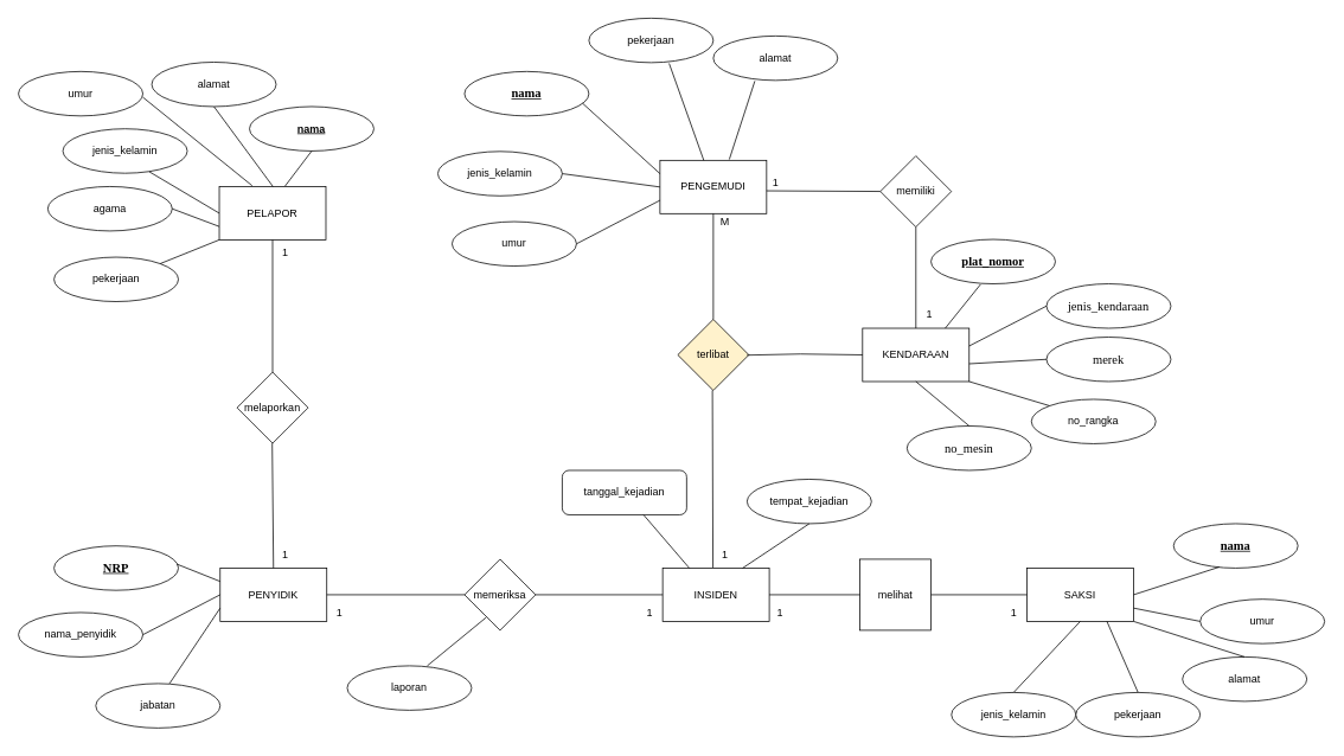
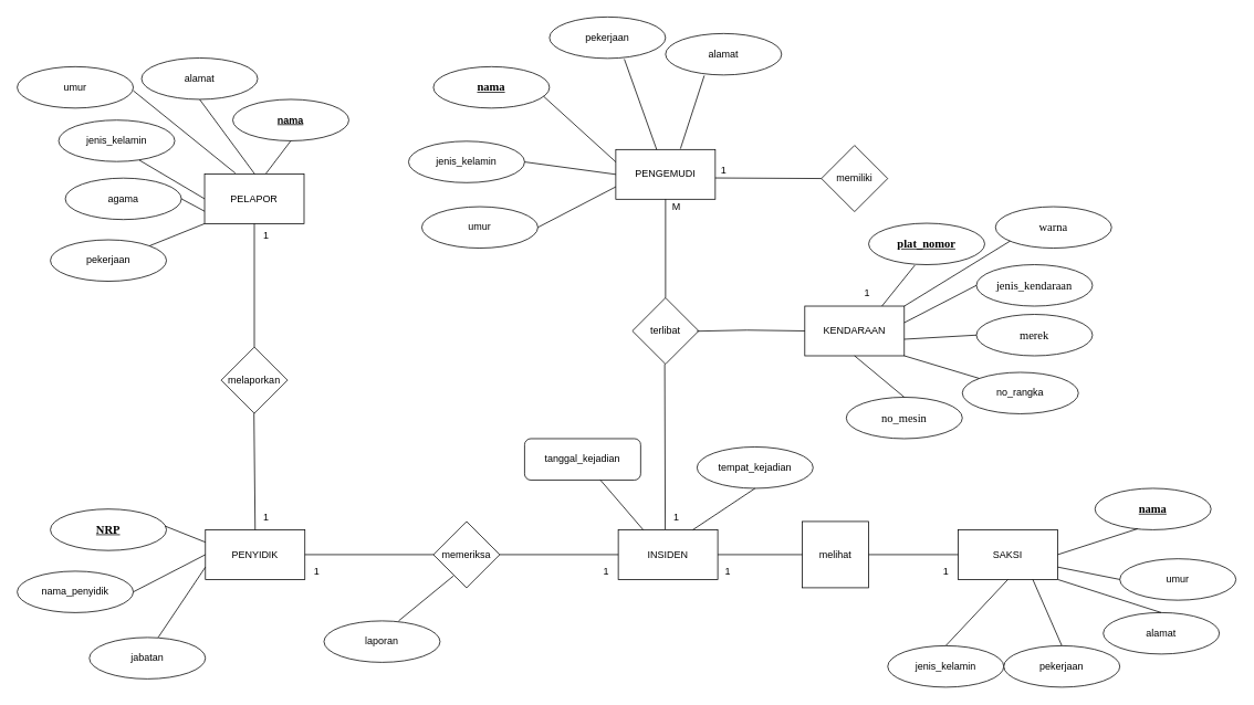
  <mxCell id="0" />
  <mxCell id="1" parent="0" />
  <mxCell id="2" value="melaporkan" style="rhombus;whiteSpace=wrap;html=1;" parent="1" vertex="1"><mxGeometry x="266" y="418.5" width="80" height="80" as="geometry" /></mxCell>
  <mxCell id="3" value="PELAPOR" style="rounded=0;whiteSpace=wrap;html=1;" parent="1" vertex="1"><mxGeometry x="246" y="209.5" width="120" height="60" as="geometry" /></mxCell>
  <mxCell id="4" value="PENYIDIK" style="rounded=0;whiteSpace=wrap;html=1;" parent="1" vertex="1"><mxGeometry x="247" y="639" width="120" height="60" as="geometry" /></mxCell>
  <mxCell id="5" value="INSIDEN" style="rounded=0;whiteSpace=wrap;html=1;" parent="1" vertex="1"><mxGeometry x="745" y="639" width="120" height="60" as="geometry" /></mxCell>
  <mxCell id="6" value="PENGEMUDI" style="rounded=0;whiteSpace=wrap;html=1;" parent="1" vertex="1"><mxGeometry x="742" y="180" width="120" height="60" as="geometry" /></mxCell>
  <mxCell id="7" value="KENDARAAN" style="rounded=0;whiteSpace=wrap;html=1;" parent="1" vertex="1"><mxGeometry x="970" y="369" width="120" height="60" as="geometry" /></mxCell>
  <mxCell id="8" value="SAKSI" style="rounded=0;whiteSpace=wrap;html=1;" parent="1" vertex="1"><mxGeometry x="1155" y="639" width="120" height="60" as="geometry" /></mxCell>
  <mxCell id="9" value="melihat" style="whiteSpace=wrap;html=1;rounded=0;" parent="1" vertex="1"><mxGeometry x="967" y="629" width="80" height="80" as="geometry" /></mxCell>
  <mxCell id="10" value="memeriksa" style="rhombus;whiteSpace=wrap;html=1;" parent="1" vertex="1"><mxGeometry x="522" y="629" width="80" height="80" as="geometry" /></mxCell>
  <mxCell id="11" value="" style="endArrow=none;html=1;rounded=0;exitX=1;exitY=0.5;exitDx=0;exitDy=0;entryX=0;entryY=0.5;entryDx=0;entryDy=0;" parent="1" edge="1" target="5" source="10"><mxGeometry width="50" height="50" relative="1" as="geometry"><mxPoint x="605" y="678.72" as="sourcePoint" /><mxPoint x="740" y="669" as="targetPoint" /></mxGeometry></mxCell>
  <mxCell id="12" value="" style="endArrow=none;html=1;rounded=0;entryX=0;entryY=0.5;entryDx=0;entryDy=0;" parent="1" target="10" edge="1" source="4"><mxGeometry x="-0.095" y="-50" width="50" height="50" relative="1" as="geometry"><mxPoint x="370" y="669" as="sourcePoint" /><mxPoint x="520" y="669" as="targetPoint" /><mxPoint as="offset" /></mxGeometry></mxCell>
  <mxCell id="13" value="&lt;h3 style=&quot;text-decoration-line: underline; font-family: &amp;quot;Times New Roman&amp;quot;; text-align: start;&quot;&gt;NRP&lt;/h3&gt;" style="ellipse;whiteSpace=wrap;html=1;" parent="1" vertex="1"><mxGeometry x="60" y="614" width="140" height="50" as="geometry" /></mxCell>
  <mxCell id="14" value="nama_penyidik" style="ellipse;whiteSpace=wrap;html=1;" parent="1" vertex="1"><mxGeometry x="20" y="689" width="140" height="50" as="geometry" /></mxCell>
- <mxCell id="15" value="agama" style="ellipse;whiteSpace=wrap;html=1;" parent="1" vertex="1"><mxGeometry x="53" y="209.5" width="140" height="50" as="geometry" /></mxCell>
+ <mxCell id="15" value="agama" style="ellipse;whiteSpace=wrap;html=1;" parent="1" vertex="1"><mxGeometry x="78" y="214.5" width="140" height="50" as="geometry" /></mxCell>
  <mxCell id="16" value="umur" style="ellipse;whiteSpace=wrap;html=1;" parent="1" vertex="1"><mxGeometry x="20" y="80" width="140" height="50" as="geometry" /></mxCell>
  <mxCell id="17" value="jenis_kelamin" style="ellipse;whiteSpace=wrap;html=1;" parent="1" vertex="1"><mxGeometry x="70" y="144.5" width="140" height="50" as="geometry" /></mxCell>
  <mxCell id="18" value="alamat" style="ellipse;whiteSpace=wrap;html=1;" parent="1" vertex="1"><mxGeometry x="170" y="69.5" width="140" height="50" as="geometry" /></mxCell>
  <mxCell id="19" value="pekerjaan" style="ellipse;whiteSpace=wrap;html=1;" parent="1" vertex="1"><mxGeometry x="60" y="289" width="140" height="50" as="geometry" /></mxCell>
  <mxCell id="20" value="" style="endArrow=none;html=1;rounded=0;" parent="1" edge="1"><mxGeometry width="50" height="50" relative="1" as="geometry"><mxPoint x="160" y="109" as="sourcePoint" /><mxPoint x="283" y="208.5" as="targetPoint" /></mxGeometry></mxCell>
  <mxCell id="21" value="" style="endArrow=none;html=1;rounded=0;exitX=1;exitY=0;exitDx=0;exitDy=0;entryX=0;entryY=1;entryDx=0;entryDy=0;" parent="1" target="3" edge="1" source="19"><mxGeometry width="50" height="50" relative="1" as="geometry"><mxPoint x="483" y="329.5" as="sourcePoint" /><mxPoint x="270" y="269" as="targetPoint" /></mxGeometry></mxCell>
  <mxCell id="22" value="" style="endArrow=none;html=1;rounded=0;entryX=1;entryY=0.5;entryDx=0;entryDy=0;exitX=0;exitY=0.5;exitDx=0;exitDy=0;" parent="1" source="4" edge="1" target="14"><mxGeometry width="50" height="50" relative="1" as="geometry"><mxPoint x="297" y="639" as="sourcePoint" /><mxPoint x="237" y="589" as="targetPoint" /></mxGeometry></mxCell>
  <mxCell id="23" value="jabatan" style="ellipse;whiteSpace=wrap;html=1;" parent="1" vertex="1"><mxGeometry x="107" y="769" width="140" height="50" as="geometry" /></mxCell>
  <mxCell id="24" value="" style="endArrow=none;html=1;rounded=0;entryX=0;entryY=0.75;entryDx=0;entryDy=0;" parent="1" target="4" edge="1"><mxGeometry width="50" height="50" relative="1" as="geometry"><mxPoint x="190" y="769" as="sourcePoint" /><mxPoint x="414" y="559" as="targetPoint" /></mxGeometry></mxCell>
  <mxCell id="25" value="umur" style="ellipse;whiteSpace=wrap;html=1;" parent="1" vertex="1"><mxGeometry x="1350" y="674" width="140" height="50" as="geometry" /></mxCell>
  <mxCell id="26" value="&lt;h3 style=&quot;text-decoration-line: underline; font-family: &amp;quot;Times New Roman&amp;quot;; text-align: start;&quot;&gt;nama&lt;/h3&gt;" style="ellipse;whiteSpace=wrap;html=1;" parent="1" vertex="1"><mxGeometry x="1320" y="589" width="140" height="50" as="geometry" /></mxCell>
  <mxCell id="27" value="&lt;b&gt;&lt;u&gt;nama&lt;/u&gt;&lt;/b&gt;" style="ellipse;whiteSpace=wrap;html=1;" parent="1" vertex="1"><mxGeometry x="280" y="119.5" width="140" height="50" as="geometry" /></mxCell>
  <mxCell id="28" value="" style="endArrow=none;html=1;rounded=0;exitX=0.5;exitY=1;exitDx=0;exitDy=0;" parent="1" edge="1" source="27"><mxGeometry width="50" height="50" relative="1" as="geometry"><mxPoint x="106" y="129.5" as="sourcePoint" /><mxPoint x="320" y="209" as="targetPoint" /></mxGeometry></mxCell>
- <mxCell id="29" value="terlibat" style="rhombus;whiteSpace=wrap;html=1;fillColor=#fff2cc;" parent="1" vertex="1"><mxGeometry x="762" y="359" width="80" height="80" as="geometry" /></mxCell>
+ <mxCell id="29" value="terlibat" style="rhombus;whiteSpace=wrap;html=1;" parent="1" vertex="1"><mxGeometry x="762" y="359" width="80" height="80" as="geometry" /></mxCell>
  <mxCell id="30" value="jenis_kelamin" style="ellipse;whiteSpace=wrap;html=1;" parent="1" vertex="1"><mxGeometry x="1070" y="779" width="140" height="50" as="geometry" /></mxCell>
  <mxCell id="31" value="alamat" style="ellipse;whiteSpace=wrap;html=1;" parent="1" vertex="1"><mxGeometry x="1330" y="739" width="140" height="50" as="geometry" /></mxCell>
  <mxCell id="32" value="" style="endArrow=none;html=1;rounded=0;exitX=1;exitY=0.75;exitDx=0;exitDy=0;" parent="1" source="8" edge="1"><mxGeometry width="50" height="50" relative="1" as="geometry"><mxPoint x="1270" y="699" as="sourcePoint" /><mxPoint x="1350" y="699" as="targetPoint" /></mxGeometry></mxCell>
  <mxCell id="33" value="" style="endArrow=none;html=1;rounded=0;exitX=0.5;exitY=1;exitDx=0;exitDy=0;entryX=0.5;entryY=0;entryDx=0;entryDy=0;" parent="1" source="8" target="30" edge="1"><mxGeometry width="50" height="50" relative="1" as="geometry"><mxPoint x="1170" y="849" as="sourcePoint" /><mxPoint x="1100" as="targetPoint" y="799" /></mxGeometry></mxCell>
  <mxCell id="34" value="" style="endArrow=none;html=1;rounded=0;exitX=0.5;exitY=0;exitDx=0;exitDy=0;entryX=1;entryY=1;entryDx=0;entryDy=0;" parent="1" source="31" edge="1" target="8"><mxGeometry width="50" height="50" relative="1" as="geometry"><mxPoint x="1260" y="759" as="sourcePoint" /><mxPoint x="1190" y="709" as="targetPoint" /></mxGeometry></mxCell>
  <mxCell id="35" value="pekerjaan" style="ellipse;whiteSpace=wrap;html=1;" parent="1" vertex="1"><mxGeometry x="1210" y="779" width="140" height="50" as="geometry" /></mxCell>
  <mxCell id="36" value="" style="endArrow=none;html=1;rounded=0;exitX=0.75;exitY=1;exitDx=0;exitDy=0;entryX=0.5;entryY=0;entryDx=0;entryDy=0;" parent="1" source="8" target="35" edge="1"><mxGeometry width="50" height="50" relative="1" as="geometry"><mxPoint x="1180.04" y="720.5" as="sourcePoint" /><mxPoint x="1110" y="794" as="targetPoint" /></mxGeometry></mxCell>
  <mxCell id="37" value="&lt;h3 style=&quot;text-decoration-line: underline; font-family: &amp;quot;Times New Roman&amp;quot;; text-align: start;&quot;&gt;nama&lt;/h3&gt;" style="ellipse;whiteSpace=wrap;html=1;" parent="1" vertex="1"><mxGeometry x="522" y="80" width="140" height="50" as="geometry" /></mxCell>
  <mxCell id="38" value="umur" style="ellipse;whiteSpace=wrap;html=1;" parent="1" vertex="1"><mxGeometry x="508" y="249" width="140" height="50" as="geometry" /></mxCell>
  <mxCell id="39" value="jenis_kelamin" style="ellipse;whiteSpace=wrap;html=1;" parent="1" vertex="1"><mxGeometry x="492" y="170" width="140" height="50" as="geometry" /></mxCell>
  <mxCell id="40" value="pekerjaan" style="ellipse;whiteSpace=wrap;html=1;" parent="1" vertex="1"><mxGeometry x="662" y="20" width="140" height="50" as="geometry" /></mxCell>
  <mxCell id="41" value="alamat" style="ellipse;whiteSpace=wrap;html=1;" parent="1" vertex="1"><mxGeometry x="802" y="40" width="140" height="50" as="geometry" /></mxCell>
  <mxCell id="42" value="" style="endArrow=none;html=1;rounded=0;exitX=0.949;exitY=0.716;exitDx=0;exitDy=0;exitPerimeter=0;entryX=0;entryY=0.25;entryDx=0;entryDy=0;" parent="1" source="37" target="6" edge="1"><mxGeometry width="50" height="50" relative="1" as="geometry"><mxPoint x="702" y="260" as="sourcePoint" /><mxPoint x="752" y="210" as="targetPoint" /></mxGeometry></mxCell>
  <mxCell id="43" value="" style="endArrow=none;html=1;rounded=0;exitX=1;exitY=0.5;exitDx=0;exitDy=0;entryX=0;entryY=0.5;entryDx=0;entryDy=0;" parent="1" source="39" target="6" edge="1"><mxGeometry width="50" height="50" relative="1" as="geometry"><mxPoint x="632" y="190" as="sourcePoint" /><mxPoint x="711.3" y="269.55" as="targetPoint" /></mxGeometry></mxCell>
  <mxCell id="44" value="" style="endArrow=none;html=1;rounded=0;entryX=0;entryY=0.75;entryDx=0;entryDy=0;exitX=1;exitY=0.5;exitDx=0;exitDy=0;" parent="1" target="6" edge="1" source="38"><mxGeometry width="50" height="50" relative="1" as="geometry"><mxPoint x="652" y="280" as="sourcePoint" /><mxPoint x="731.3" y="359.55" as="targetPoint" /></mxGeometry></mxCell>
  <mxCell id="45" value="" style="endArrow=none;html=1;rounded=0;exitX=0.645;exitY=1.018;exitDx=0;exitDy=0;exitPerimeter=0;" parent="1" target="6" edge="1" source="40"><mxGeometry width="50" height="50" relative="1" as="geometry"><mxPoint x="702" y="330" as="sourcePoint" /><mxPoint x="781.3" y="409.55" as="targetPoint" /></mxGeometry></mxCell>
  <mxCell id="46" value="" style="endArrow=none;html=1;rounded=0;entryX=0.334;entryY=1.014;entryDx=0;entryDy=0;entryPerimeter=0;" parent="1" target="41" edge="1"><mxGeometry width="50" height="50" relative="1" as="geometry"><mxPoint x="820" y="179" as="sourcePoint" /><mxPoint x="850" y="99" as="targetPoint" /></mxGeometry></mxCell>
  <mxCell id="47" value="&lt;h3 style=&quot;font-family: &amp;quot;Times New Roman&amp;quot;; text-align: start;&quot;&gt;&lt;span style=&quot;font-weight: 400;&quot;&gt;jenis_kendaraan&lt;/span&gt;&lt;/h3&gt;" style="ellipse;whiteSpace=wrap;html=1;" parent="1" vertex="1"><mxGeometry x="1177" y="319" width="140" height="50" as="geometry" /></mxCell>
  <mxCell id="48" value="&lt;h3 style=&quot;font-family: &amp;quot;Times New Roman&amp;quot;; text-align: start;&quot;&gt;&lt;span style=&quot;font-weight: normal;&quot;&gt;merek&lt;/span&gt;&lt;/h3&gt;" style="ellipse;whiteSpace=wrap;html=1;" parent="1" vertex="1"><mxGeometry x="1177" y="379" width="140" height="50" as="geometry" /></mxCell>
  <mxCell id="49" value="" style="endArrow=none;html=1;rounded=0;exitX=1.005;exitY=0.709;exitDx=0;exitDy=0;exitPerimeter=0;entryX=0;entryY=0.5;entryDx=0;entryDy=0;" parent="1" target="47" edge="1"><mxGeometry width="50" height="50" relative="1" as="geometry"><mxPoint x="1090" y="389" as="sourcePoint" /><mxPoint x="1160" y="479" as="targetPoint" /></mxGeometry></mxCell>
  <mxCell id="50" value="" style="endArrow=none;html=1;rounded=0;exitX=1.005;exitY=0.709;exitDx=0;exitDy=0;exitPerimeter=0;entryX=0;entryY=0.5;entryDx=0;entryDy=0;" parent="1" target="48" edge="1"><mxGeometry x="0.139" y="393" width="50" height="50" relative="1" as="geometry"><mxPoint x="1090" y="409" as="sourcePoint" /><mxPoint x="1160" y="499" as="targetPoint" /><mxPoint as="offset" /></mxGeometry></mxCell>
  <mxCell id="51" value="no_rangka" style="ellipse;whiteSpace=wrap;html=1;" parent="1" vertex="1"><mxGeometry x="1160" y="449" width="140" height="50" as="geometry" /></mxCell>
  <mxCell id="52" value="&lt;h3 style=&quot;font-family: &amp;quot;Times New Roman&amp;quot;; text-align: start;&quot;&gt;&lt;span style=&quot;font-weight: 400;&quot;&gt;no_mesin&lt;/span&gt;&lt;/h3&gt;" style="ellipse;whiteSpace=wrap;html=1;" parent="1" vertex="1"><mxGeometry x="1020" y="479" width="140" height="50" as="geometry" /></mxCell>
  <mxCell id="53" value="" style="endArrow=none;html=1;rounded=0;exitX=1.005;exitY=0.709;exitDx=0;exitDy=0;exitPerimeter=0;entryX=0.5;entryY=0;entryDx=0;entryDy=0;" parent="1" target="52" edge="1"><mxGeometry x="0.139" y="393" width="50" height="50" relative="1" as="geometry"><mxPoint x="1030" y="429" as="sourcePoint" /><mxPoint x="1117" y="394" as="targetPoint" /><mxPoint as="offset" /></mxGeometry></mxCell>
  <mxCell id="54" value="" style="endArrow=none;html=1;rounded=0;exitX=1;exitY=1;exitDx=0;exitDy=0;entryX=0;entryY=0;entryDx=0;entryDy=0;" parent="1" source="7" target="51" edge="1"><mxGeometry x="0.139" y="393" width="50" height="50" relative="1" as="geometry"><mxPoint x="1110" y="429" as="sourcePoint" /><mxPoint x="1197" y="394" as="targetPoint" /><mxPoint as="offset" /></mxGeometry></mxCell>
+ <mxCell id="55" value="" style="endArrow=none;html=1;rounded=0;exitX=1;exitY=0;exitDx=0;exitDy=0;entryX=0.38;entryY=0.012;entryDx=0;entryDy=0;entryPerimeter=0;" parent="1" target="56" edge="1" source="7"><mxGeometry x="0.139" y="393" width="50" height="50" relative="1" as="geometry"><mxPoint x="1053" y="429" as="sourcePoint" /><mxPoint x="1140" y="394" as="targetPoint" /><mxPoint as="offset" /><Array as="points"><mxPoint x="1220" y="289" /></Array></mxGeometry></mxCell>
+ <mxCell id="56" value="&lt;h3 style=&quot;font-family: &amp;quot;Times New Roman&amp;quot;; text-align: start;&quot;&gt;&lt;span style=&quot;font-weight: normal;&quot;&gt;warna&lt;/span&gt;&lt;/h3&gt;" style="ellipse;whiteSpace=wrap;html=1;" parent="1" vertex="1"><mxGeometry x="1200" y="249" width="140" height="50" as="geometry" /></mxCell>
  <mxCell id="57" value="&lt;h3 style=&quot;text-decoration-line: underline; font-family: &amp;quot;Times New Roman&amp;quot;; text-align: start;&quot;&gt;plat_nomor&lt;/h3&gt;" style="ellipse;whiteSpace=wrap;html=1;" parent="1" vertex="1"><mxGeometry x="1047" y="269" width="140" height="50" as="geometry" /></mxCell>
  <mxCell id="58" value="" style="endArrow=none;html=1;rounded=0;exitX=1.005;exitY=0.709;exitDx=0;exitDy=0;exitPerimeter=0;entryX=0.398;entryY=1.013;entryDx=0;entryDy=0;entryPerimeter=0;" parent="1" target="57" edge="1"><mxGeometry width="50" height="50" relative="1" as="geometry"><mxPoint x="1063" y="369" as="sourcePoint" /><mxPoint x="1150" y="304" as="targetPoint" /></mxGeometry></mxCell>
  <mxCell id="59" value="laporan" style="ellipse;whiteSpace=wrap;html=1;" parent="1" vertex="1"><mxGeometry x="390" y="749" width="140" height="50" as="geometry" /></mxCell>
  <mxCell id="60" value="tempat_kejadian" style="ellipse;whiteSpace=wrap;html=1;" vertex="1" parent="1"><mxGeometry x="840" y="539" width="140" height="50" as="geometry" /></mxCell>
  <mxCell id="61" value="memiliki" style="rhombus;whiteSpace=wrap;html=1;" vertex="1" parent="1"><mxGeometry x="990" y="175" width="80" height="80" as="geometry" /></mxCell>
  <mxCell id="62" value="tanggal_kejadian" style="whiteSpace=wrap;html=1;rounded=1;" vertex="1" parent="1"><mxGeometry x="632" y="529" width="140" height="50" as="geometry" /></mxCell>
  <mxCell id="63" value="" style="endArrow=none;html=1;rounded=0;entryX=0;entryY=0.5;entryDx=0;entryDy=0;exitX=1;exitY=0.5;exitDx=0;exitDy=0;" edge="1" parent="1" target="7"><mxGeometry width="50" height="50" relative="1" as="geometry"><mxPoint x="840" y="399.29" as="sourcePoint" /><mxPoint x="966" y="398.29" as="targetPoint" /><Array as="points"><mxPoint x="900" y="398" /></Array></mxGeometry></mxCell>
  <mxCell id="64" value="" style="endArrow=none;html=1;rounded=0;entryX=0.334;entryY=1.014;entryDx=0;entryDy=0;entryPerimeter=0;exitX=0.5;exitY=0;exitDx=0;exitDy=0;" edge="1" parent="1" source="29"><mxGeometry width="50" height="50" relative="1" as="geometry"><mxPoint x="773.24" y="328.3" as="sourcePoint" /><mxPoint x="802" y="240" as="targetPoint" /></mxGeometry></mxCell>
  <mxCell id="65" value="" style="endArrow=none;html=1;rounded=0;entryX=0;entryY=0.5;entryDx=0;entryDy=0;" edge="1" parent="1" target="61"><mxGeometry width="50" height="50" relative="1" as="geometry"><mxPoint x="862" y="214.3" as="sourcePoint" /><mxPoint x="890.76" y="126" as="targetPoint" /></mxGeometry></mxCell>
- <mxCell id="66" value="" style="endArrow=none;html=1;rounded=0;exitX=0.5;exitY=0;exitDx=0;exitDy=0;entryX=0.5;entryY=1;entryDx=0;entryDy=0;" edge="1" parent="1" source="7" target="61"><mxGeometry width="50" height="50" relative="1" as="geometry"><mxPoint x="1001.24" y="337.3" as="sourcePoint" /><mxPoint x="1030" y="259" as="targetPoint" /></mxGeometry></mxCell>
  <mxCell id="67" value="" style="endArrow=none;html=1;rounded=0;entryX=0.334;entryY=1.014;entryDx=0;entryDy=0;entryPerimeter=0;exitX=0.054;exitY=0.983;exitDx=0;exitDy=0;exitPerimeter=0;" edge="1" parent="1" source="81"><mxGeometry width="50" height="50" relative="1" as="geometry"><mxPoint x="800" y="639" as="sourcePoint" /><mxPoint x="801" y="439" as="targetPoint" /></mxGeometry></mxCell>
  <mxCell id="68" value="" style="endArrow=none;html=1;rounded=0;entryX=0.25;entryY=0;entryDx=0;entryDy=0;" edge="1" parent="1" source="62" target="5"><mxGeometry width="50" height="50" relative="1" as="geometry"><mxPoint x="805" y="828" as="sourcePoint" /><mxPoint x="805" y="709" as="targetPoint" /></mxGeometry></mxCell>
  <mxCell id="69" value="" style="endArrow=none;html=1;rounded=0;entryX=0.75;entryY=0;entryDx=0;entryDy=0;exitX=0.5;exitY=1;exitDx=0;exitDy=0;" edge="1" parent="1" source="60" target="5"><mxGeometry width="50" height="50" relative="1" as="geometry"><mxPoint x="764.997" y="760.788" as="sourcePoint" /><mxPoint x="823" y="709" as="targetPoint" /></mxGeometry></mxCell>
  <mxCell id="70" value="" style="endArrow=none;html=1;rounded=0;entryX=0.987;entryY=0.41;entryDx=0;entryDy=0;exitX=0;exitY=0.25;exitDx=0;exitDy=0;entryPerimeter=0;" edge="1" parent="1" source="4" target="13"><mxGeometry width="50" height="50" relative="1" as="geometry"><mxPoint x="366.997" y="658.998" as="sourcePoint" /><mxPoint x="425" y="607.21" as="targetPoint" /></mxGeometry></mxCell>
  <mxCell id="71" value="" style="endArrow=none;html=1;rounded=0;exitX=1;exitY=0.5;exitDx=0;exitDy=0;entryX=0;entryY=0.75;entryDx=0;entryDy=0;" edge="1" parent="1" source="15" target="3"><mxGeometry width="50" height="50" relative="1" as="geometry"><mxPoint x="196" y="219.5" as="sourcePoint" /><mxPoint x="246" y="259.5" as="targetPoint" /></mxGeometry></mxCell>
  <mxCell id="72" value="" style="endArrow=none;html=1;rounded=0;entryX=0.693;entryY=0.964;entryDx=0;entryDy=0;entryPerimeter=0;exitX=0;exitY=0.5;exitDx=0;exitDy=0;" edge="1" parent="1" source="3" target="17"><mxGeometry width="50" height="50" relative="1" as="geometry"><mxPoint x="240" y="239" as="sourcePoint" /><mxPoint x="226" y="389.5" as="targetPoint" /></mxGeometry></mxCell>
  <mxCell id="73" value="" style="endArrow=none;html=1;rounded=0;entryX=1;entryY=0.5;entryDx=0;entryDy=0;exitX=0;exitY=0.5;exitDx=0;exitDy=0;" edge="1" parent="1" source="9" target="5"><mxGeometry width="50" height="50" relative="1" as="geometry"><mxPoint x="791" y="739" as="sourcePoint" /><mxPoint x="872.58" y="673.7" as="targetPoint" /></mxGeometry></mxCell>
  <mxCell id="74" value="" style="endArrow=none;html=1;rounded=0;exitX=0;exitY=0.5;exitDx=0;exitDy=0;" edge="1" parent="1" source="8" target="9"><mxGeometry width="50" height="50" relative="1" as="geometry"><mxPoint x="1150" y="669" as="sourcePoint" /><mxPoint x="1050" y="678.57" as="targetPoint" /></mxGeometry></mxCell>
  <mxCell id="75" value="" style="endArrow=none;html=1;rounded=0;exitX=1;exitY=0.5;exitDx=0;exitDy=0;entryX=0.367;entryY=0.976;entryDx=0;entryDy=0;entryPerimeter=0;" edge="1" parent="1" source="8" target="26"><mxGeometry width="50" height="50" relative="1" as="geometry"><mxPoint x="1530" y="669" as="sourcePoint" /><mxPoint x="1460" y="619" as="targetPoint" /></mxGeometry></mxCell>
  <mxCell id="76" value="" style="endArrow=none;html=1;rounded=0;entryX=0.643;entryY=0;entryDx=0;entryDy=0;exitX=0.306;exitY=0.818;exitDx=0;exitDy=0;exitPerimeter=0;entryPerimeter=0;" edge="1" parent="1" source="10" target="59"><mxGeometry width="50" height="50" relative="1" as="geometry"><mxPoint x="550" y="699" as="sourcePoint" /><mxPoint x="547" y="549" as="targetPoint" /></mxGeometry></mxCell>
  <mxCell id="77" value="" style="endArrow=none;html=1;rounded=0;exitX=0.5;exitY=0;exitDx=0;exitDy=0;entryX=0.5;entryY=1;entryDx=0;entryDy=0;" edge="1" parent="1" target="18"><mxGeometry x="-1" y="-90" width="50" height="50" relative="1" as="geometry"><mxPoint x="306.41" y="209.5" as="sourcePoint" /><mxPoint x="305.41" y="129.5" as="targetPoint" /><mxPoint x="-83" y="91" as="offset" /></mxGeometry></mxCell>
  <mxCell id="78" value="" style="endArrow=none;html=1;rounded=0;exitX=0.5;exitY=0;exitDx=0;exitDy=0;entryX=0.5;entryY=1;entryDx=0;entryDy=0;" edge="1" parent="1" source="2" target="3"><mxGeometry width="50" height="50" relative="1" as="geometry"><mxPoint x="246" y="319.5" as="sourcePoint" /><mxPoint x="296" y="269.5" as="targetPoint" /></mxGeometry></mxCell>
  <mxCell id="79" value="1" style="text;html=1;align=center;verticalAlign=middle;resizable=0;points=[];autosize=1;strokeColor=none;fillColor=none;" vertex="1" parent="1"><mxGeometry x="862" y="674" width="30" height="30" as="geometry" /></mxCell>
  <mxCell id="80" value="1" style="text;html=1;align=center;verticalAlign=middle;resizable=0;points=[];autosize=1;strokeColor=none;fillColor=none;" vertex="1" parent="1"><mxGeometry x="1125" y="674" width="30" height="30" as="geometry" /></mxCell>
  <mxCell id="81" value="1" style="text;html=1;align=center;verticalAlign=middle;resizable=0;points=[];autosize=1;strokeColor=none;fillColor=none;" vertex="1" parent="1"><mxGeometry x="800" y="609" width="30" height="30" as="geometry" /></mxCell>
  <mxCell id="82" value="M" style="text;html=1;align=center;verticalAlign=middle;resizable=0;points=[];autosize=1;strokeColor=none;fillColor=none;" vertex="1" parent="1"><mxGeometry x="800" y="234.5" width="30" height="30" as="geometry" /></mxCell>
  <mxCell id="83" value="1" style="text;html=1;align=center;verticalAlign=middle;resizable=0;points=[];autosize=1;strokeColor=none;fillColor=none;" vertex="1" parent="1"><mxGeometry x="857" y="190" width="30" height="30" as="geometry" /></mxCell>
  <mxCell id="84" value="1" style="text;html=1;align=center;verticalAlign=middle;resizable=0;points=[];autosize=1;strokeColor=none;fillColor=none;" vertex="1" parent="1"><mxGeometry x="1030" y="339" width="30" height="30" as="geometry" /></mxCell>
  <mxCell id="85" value="" style="endArrow=none;html=1;rounded=0;exitX=0.5;exitY=0;exitDx=0;exitDy=0;entryX=0.5;entryY=1;entryDx=0;entryDy=0;" edge="1" parent="1" source="4"><mxGeometry width="50" height="50" relative="1" as="geometry"><mxPoint x="305.58" y="647.5" as="sourcePoint" /><mxPoint x="305.58" y="498.5" as="targetPoint" /></mxGeometry></mxCell>
  <mxCell id="86" value="1" style="text;html=1;align=center;verticalAlign=middle;resizable=0;points=[];autosize=1;strokeColor=none;fillColor=none;" vertex="1" parent="1"><mxGeometry x="305" y="269" width="30" height="30" as="geometry" /></mxCell>
  <mxCell id="87" value="1" style="text;html=1;align=center;verticalAlign=middle;resizable=0;points=[];autosize=1;strokeColor=none;fillColor=none;" vertex="1" parent="1"><mxGeometry x="305" y="609" width="30" height="30" as="geometry" /></mxCell>
  <mxCell id="88" value="1" style="text;html=1;align=center;verticalAlign=middle;resizable=0;points=[];autosize=1;strokeColor=none;fillColor=none;" vertex="1" parent="1"><mxGeometry x="366" y="674" width="30" height="30" as="geometry" /></mxCell>
  <mxCell id="89" value="1" style="text;html=1;align=center;verticalAlign=middle;resizable=0;points=[];autosize=1;strokeColor=none;fillColor=none;" vertex="1" parent="1"><mxGeometry x="715" y="674" width="30" height="30" as="geometry" /></mxCell>
